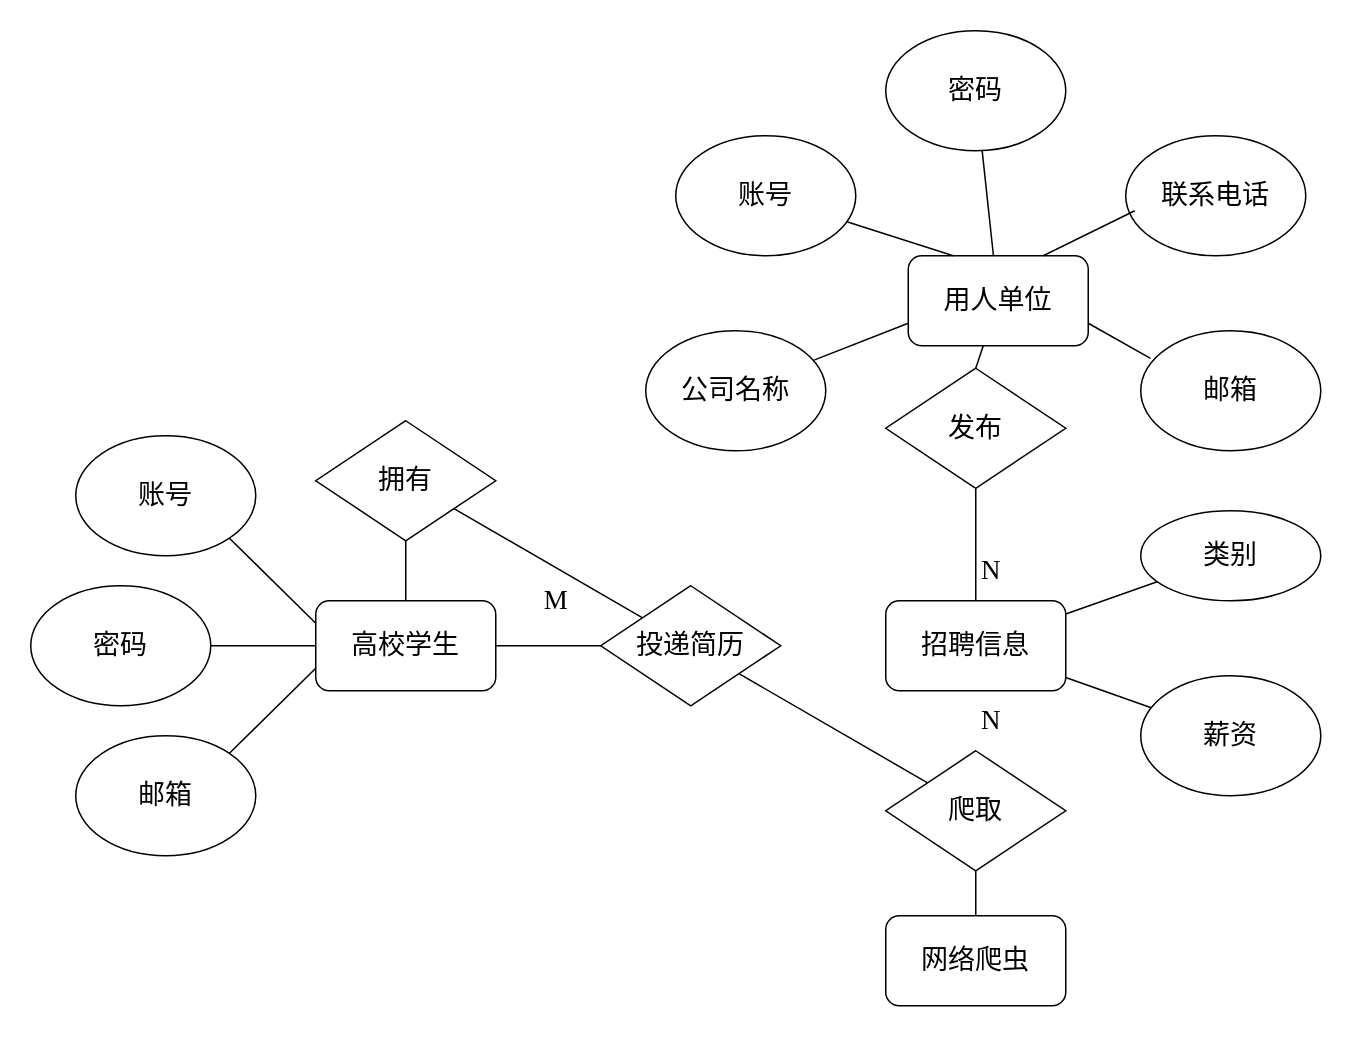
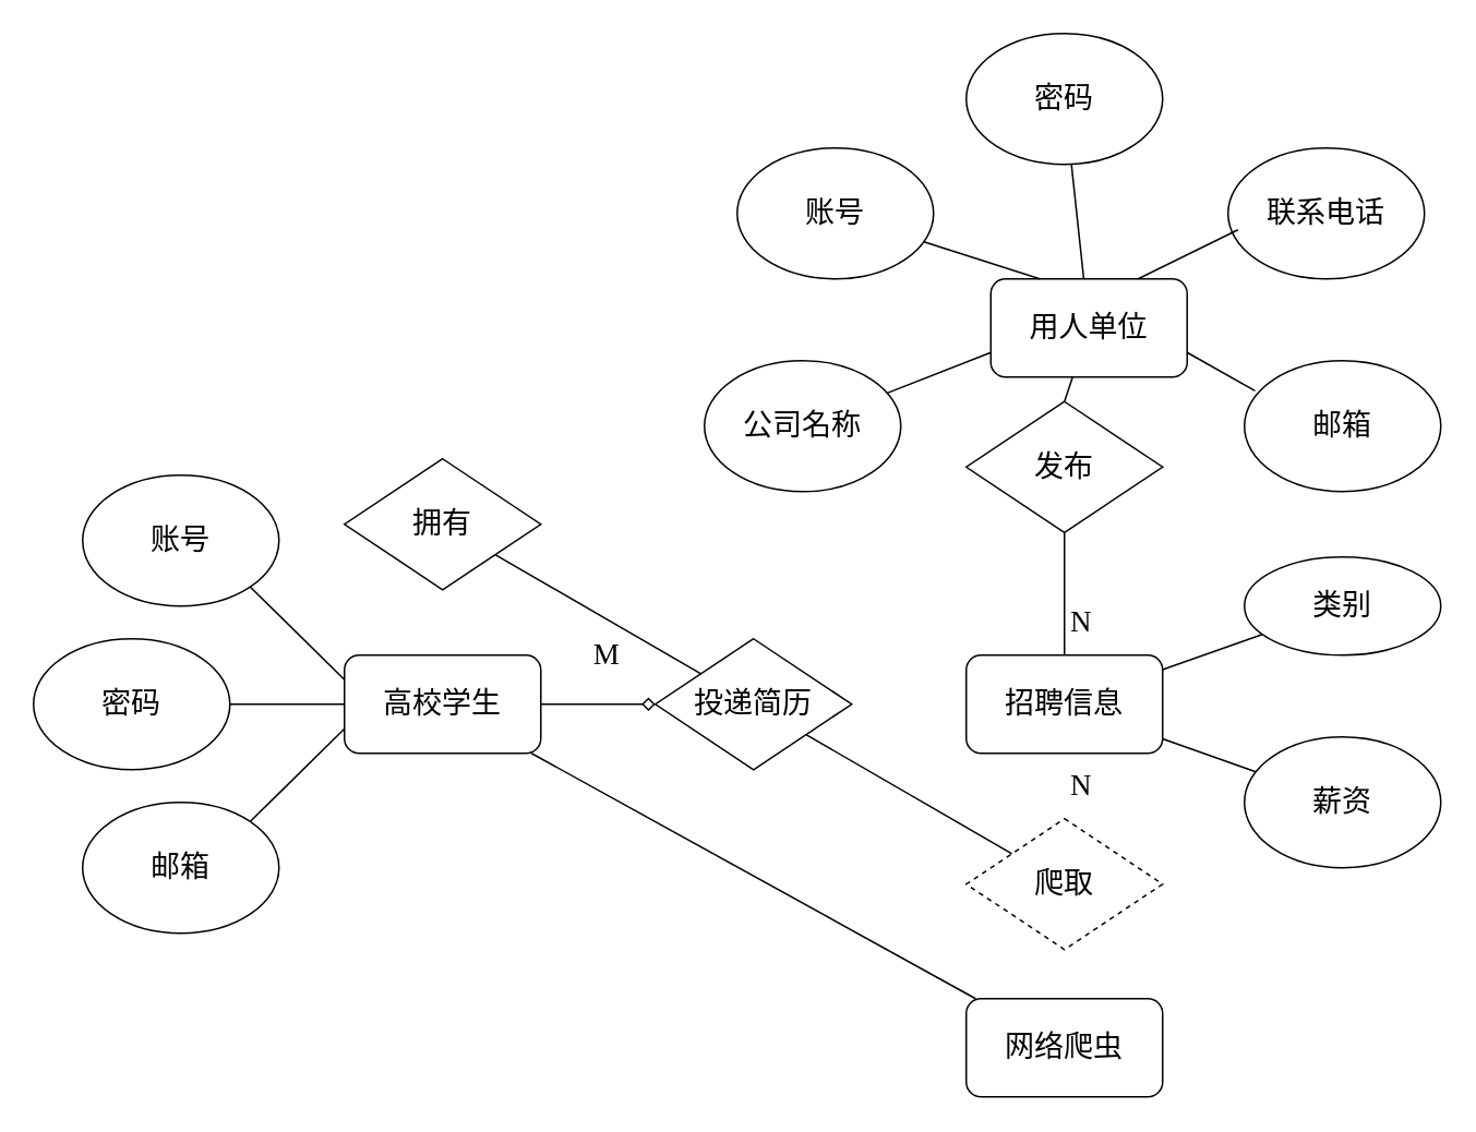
  <mxCell id="0" />
  <mxCell id="1" parent="0" />
  <mxCell id="2" style="edgeStyle=none;html=1;entryX=1;entryY=0.5;entryDx=0;entryDy=0;endArrow=none;endFill=0;exitX=0;exitY=0.5;exitDx=0;exitDy=0;fontSize=18;labelBackgroundColor=none;fillColor=none;fontFamily=宋体;" parent="1" source="6" target="8" edge="1"><mxGeometry relative="1" as="geometry"><mxPoint x="190" y="400" as="targetPoint" /></mxGeometry></mxCell>
  <mxCell id="3" style="edgeStyle=none;html=1;endArrow=none;endFill=0;exitX=0;exitY=0.75;exitDx=0;exitDy=0;entryX=1;entryY=0;entryDx=0;entryDy=0;fontSize=18;labelBackgroundColor=none;fillColor=none;fontFamily=宋体;" parent="1" source="6" target="9" edge="1"><mxGeometry relative="1" as="geometry" /></mxCell>
- <mxCell id="4" style="edgeStyle=none;html=1;entryX=0;entryY=0.5;entryDx=0;entryDy=0;endArrow=none;endFill=0;fontSize=18;labelBackgroundColor=none;fillColor=none;fontFamily=宋体;" parent="1" source="6" target="30" edge="1"><mxGeometry relative="1" as="geometry" /></mxCell>
- <mxCell id="5" value="" style="edgeStyle=none;html=1;endArrow=none;endFill=0;fontSize=18;labelBackgroundColor=none;fillColor=none;fontFamily=宋体;" parent="1" source="6" target="10" edge="1"><mxGeometry relative="1" as="geometry" /></mxCell>
+ <mxCell id="4" style="edgeStyle=none;html=1;entryX=0;entryY=0.5;entryDx=0;entryDy=0;endArrow=diamond;endFill=0;fontSize=18;labelBackgroundColor=none;fillColor=none;fontFamily=宋体;" parent="1" source="6" target="30" edge="1"><mxGeometry relative="1" as="geometry" /></mxCell>
+ <mxCell id="5" value="" style="edgeStyle=none;html=1;endArrow=none;endFill=0;fontSize=18;labelBackgroundColor=none;fillColor=none;fontFamily=宋体;" parent="1" source="6" target="38" edge="1"><mxGeometry relative="1" as="geometry" /></mxCell>
  <mxCell id="6" value="高校学生" style="rounded=1;whiteSpace=wrap;html=1;fontSize=18;labelBackgroundColor=none;fillColor=none;fontFamily=宋体;" parent="1" vertex="1"><mxGeometry x="210" y="400" width="120" height="60" as="geometry" /></mxCell>
  <mxCell id="7" value="账号" style="ellipse;whiteSpace=wrap;html=1;fontSize=18;labelBackgroundColor=none;fillColor=none;fontFamily=宋体;" parent="1" vertex="1"><mxGeometry x="50" y="290" width="120" height="80" as="geometry" /></mxCell>
  <mxCell id="8" value="密码" style="ellipse;whiteSpace=wrap;html=1;fontSize=18;labelBackgroundColor=none;fillColor=none;fontFamily=宋体;" parent="1" vertex="1"><mxGeometry x="20" y="390" width="120" height="80" as="geometry" /></mxCell>
  <mxCell id="9" value="邮箱" style="ellipse;whiteSpace=wrap;html=1;fontSize=18;labelBackgroundColor=none;fillColor=none;fontFamily=宋体;" parent="1" vertex="1"><mxGeometry x="50" y="490" width="120" height="80" as="geometry" /></mxCell>
  <mxCell id="10" value="拥有" style="rhombus;whiteSpace=wrap;html=1;fontSize=18;labelBackgroundColor=none;fillColor=none;fontFamily=宋体;" parent="1" vertex="1"><mxGeometry x="210" y="280" width="120" height="80" as="geometry" /></mxCell>
  <mxCell id="11" value="" style="endArrow=none;html=1;entryX=1;entryY=1;entryDx=0;entryDy=0;exitX=0;exitY=0.25;exitDx=0;exitDy=0;fontSize=18;labelBackgroundColor=none;fillColor=none;fontFamily=宋体;" parent="1" source="6" target="7" edge="1"><mxGeometry width="50" height="50" relative="1" as="geometry"><mxPoint x="320" y="380" as="sourcePoint" /><mxPoint x="370" y="330" as="targetPoint" /></mxGeometry></mxCell>
  <mxCell id="12" style="edgeStyle=none;html=1;entryX=0.5;entryY=0;entryDx=0;entryDy=0;endArrow=none;endFill=0;fontSize=18;labelBackgroundColor=none;fillColor=none;fontFamily=宋体;" parent="1" source="18" target="20" edge="1"><mxGeometry relative="1" as="geometry" /></mxCell>
  <mxCell id="13" value="" style="edgeStyle=none;html=1;endArrow=none;endFill=0;entryX=0.054;entryY=0.231;entryDx=0;entryDy=0;exitX=1;exitY=0.75;exitDx=0;exitDy=0;entryPerimeter=0;fontSize=18;labelBackgroundColor=none;fillColor=none;fontFamily=宋体;" parent="1" source="18" target="27" edge="1"><mxGeometry relative="1" as="geometry" /></mxCell>
  <mxCell id="14" style="edgeStyle=none;html=1;endArrow=none;endFill=0;exitX=0.75;exitY=0;exitDx=0;exitDy=0;fontSize=18;labelBackgroundColor=none;fillColor=none;fontFamily=宋体;" parent="1" source="18" edge="1"><mxGeometry relative="1" as="geometry"><mxPoint x="756" y="140" as="targetPoint" /></mxGeometry></mxCell>
  <mxCell id="15" value="" style="edgeStyle=none;html=1;endArrow=none;endFill=0;fontSize=18;labelBackgroundColor=none;fillColor=none;fontFamily=宋体;" parent="1" source="18" target="26" edge="1"><mxGeometry relative="1" as="geometry" /></mxCell>
  <mxCell id="16" style="edgeStyle=none;html=1;exitX=0.25;exitY=0;exitDx=0;exitDy=0;endArrow=none;endFill=0;fontSize=18;labelBackgroundColor=none;fillColor=none;fontFamily=宋体;" parent="1" source="18" target="24" edge="1"><mxGeometry relative="1" as="geometry" /></mxCell>
  <mxCell id="17" style="edgeStyle=none;html=1;exitX=0;exitY=0.75;exitDx=0;exitDy=0;endArrow=none;endFill=0;fontSize=18;labelBackgroundColor=none;fillColor=none;fontFamily=宋体;" parent="1" source="18" target="28" edge="1"><mxGeometry relative="1" as="geometry" /></mxCell>
  <mxCell id="18" value="用人单位" style="rounded=1;whiteSpace=wrap;html=1;fontSize=18;labelBackgroundColor=none;fillColor=none;fontFamily=宋体;" parent="1" vertex="1"><mxGeometry x="605" y="170" width="120" height="60" as="geometry" /></mxCell>
  <mxCell id="19" style="edgeStyle=none;html=1;entryX=0.5;entryY=0;entryDx=0;entryDy=0;endArrow=none;endFill=0;fontSize=18;labelBackgroundColor=none;fillColor=none;fontFamily=宋体;" parent="1" source="20" target="23" edge="1"><mxGeometry relative="1" as="geometry" /></mxCell>
  <mxCell id="20" value="发布" style="rhombus;whiteSpace=wrap;html=1;fontSize=18;labelBackgroundColor=none;fillColor=none;fontFamily=宋体;" parent="1" vertex="1"><mxGeometry x="590" y="245" width="120" height="80" as="geometry" /></mxCell>
  <mxCell id="21" value="" style="edgeStyle=none;html=1;endArrow=none;endFill=0;fontSize=18;labelBackgroundColor=none;fillColor=none;fontFamily=宋体;" parent="1" source="23" target="33" edge="1"><mxGeometry relative="1" as="geometry" /></mxCell>
  <mxCell id="22" value="" style="edgeStyle=none;html=1;endArrow=none;endFill=0;fontSize=18;labelBackgroundColor=none;fillColor=none;fontFamily=宋体;" parent="1" source="23" target="34" edge="1"><mxGeometry relative="1" as="geometry" /></mxCell>
  <mxCell id="23" value="招聘信息" style="rounded=1;whiteSpace=wrap;html=1;fontSize=18;labelBackgroundColor=none;fillColor=none;fontFamily=宋体;" parent="1" vertex="1"><mxGeometry x="590" y="400" width="120" height="60" as="geometry" /></mxCell>
  <mxCell id="24" value="账号" style="ellipse;whiteSpace=wrap;html=1;fontSize=18;labelBackgroundColor=none;fillColor=none;fontFamily=宋体;" parent="1" vertex="1"><mxGeometry x="450" y="90" width="120" height="80" as="geometry" /></mxCell>
  <mxCell id="25" value="联系电话" style="ellipse;whiteSpace=wrap;html=1;fontSize=18;labelBackgroundColor=none;fillColor=none;fontFamily=宋体;" parent="1" vertex="1"><mxGeometry x="750" y="90" width="120" height="80" as="geometry" /></mxCell>
  <mxCell id="26" value="密码" style="ellipse;whiteSpace=wrap;html=1;fontSize=18;labelBackgroundColor=none;fillColor=none;fontFamily=宋体;" parent="1" vertex="1"><mxGeometry x="590" y="20" width="120" height="80" as="geometry" /></mxCell>
  <mxCell id="27" value="邮箱" style="ellipse;whiteSpace=wrap;html=1;fontSize=18;labelBackgroundColor=none;fillColor=none;fontFamily=宋体;" parent="1" vertex="1"><mxGeometry x="760" y="220" width="120" height="80" as="geometry" /></mxCell>
  <mxCell id="28" value="公司名称" style="ellipse;whiteSpace=wrap;html=1;fontSize=18;labelBackgroundColor=none;fillColor=none;fontFamily=宋体;" parent="1" vertex="1"><mxGeometry x="430" y="220" width="120" height="80" as="geometry" /></mxCell>
  <mxCell id="29" style="edgeStyle=none;html=1;endArrow=none;endFill=0;fontSize=18;labelBackgroundColor=none;fillColor=none;fontFamily=宋体;" parent="1" source="30" target="10" edge="1"><mxGeometry relative="1" as="geometry" /></mxCell>
  <mxCell id="30" value="投递简历" style="rhombus;whiteSpace=wrap;html=1;fontSize=18;labelBackgroundColor=none;fillColor=none;fontFamily=宋体;" parent="1" vertex="1"><mxGeometry x="400" y="390" width="120" height="80" as="geometry" /></mxCell>
  <mxCell id="31" value="N" style="text;html=1;align=center;verticalAlign=middle;resizable=0;points=[];autosize=1;fontSize=18;labelBackgroundColor=none;fillColor=none;fontFamily=宋体;" parent="1" vertex="1"><mxGeometry x="650" y="365" width="20" height="30" as="geometry" /></mxCell>
  <mxCell id="32" value="M" style="text;html=1;align=center;verticalAlign=middle;resizable=0;points=[];autosize=1;fontSize=18;labelBackgroundColor=none;fillColor=none;fontFamily=宋体;" parent="1" vertex="1"><mxGeometry x="360" y="385" width="20" height="30" as="geometry" /></mxCell>
  <mxCell id="33" value="类别" style="ellipse;whiteSpace=wrap;html=1;fontSize=18;labelBackgroundColor=none;fillColor=none;fontFamily=宋体;" parent="1" vertex="1"><mxGeometry x="760" y="340" width="120" height="60" as="geometry" /></mxCell>
  <mxCell id="34" value="薪资" style="ellipse;whiteSpace=wrap;html=1;fontSize=18;labelBackgroundColor=none;fillColor=none;fontFamily=宋体;" parent="1" vertex="1"><mxGeometry x="760" y="450" width="120" height="80" as="geometry" /></mxCell>
  <mxCell id="35" value="" style="edgeStyle=none;html=1;labelBackgroundColor=none;fontSize=18;endArrow=none;endFill=0;fontFamily=宋体;" parent="1" source="36" target="30" edge="1"><mxGeometry relative="1" as="geometry" /></mxCell>
- <mxCell id="36" value="爬取" style="rhombus;whiteSpace=wrap;html=1;fontSize=18;labelBackgroundColor=none;fillColor=none;fontFamily=宋体;" parent="1" vertex="1"><mxGeometry x="590" y="500" width="120" height="80" as="geometry" /></mxCell>
- <mxCell id="37" value="" style="edgeStyle=none;html=1;labelBackgroundColor=none;fontSize=18;endArrow=none;endFill=0;fontFamily=宋体;" parent="1" source="38" target="36" edge="1"><mxGeometry relative="1" as="geometry" /></mxCell>
+ <mxCell id="36" value="爬取" style="rhombus;whiteSpace=wrap;html=1;fontSize=18;labelBackgroundColor=none;fillColor=none;fontFamily=宋体;dashed=1;" parent="1" vertex="1"><mxGeometry x="590" y="500" width="120" height="80" as="geometry" /></mxCell>
  <mxCell id="38" value="网络爬虫" style="rounded=1;whiteSpace=wrap;html=1;fontSize=18;labelBackgroundColor=none;fillColor=none;fontFamily=宋体;" parent="1" vertex="1"><mxGeometry x="590" y="610" width="120" height="60" as="geometry" /></mxCell>
  <mxCell id="39" value="N" style="text;html=1;align=center;verticalAlign=middle;resizable=0;points=[];autosize=1;fontSize=18;labelBackgroundColor=none;fillColor=none;fontFamily=宋体;" parent="1" vertex="1"><mxGeometry x="650" y="465" width="20" height="30" as="geometry" /></mxCell>
